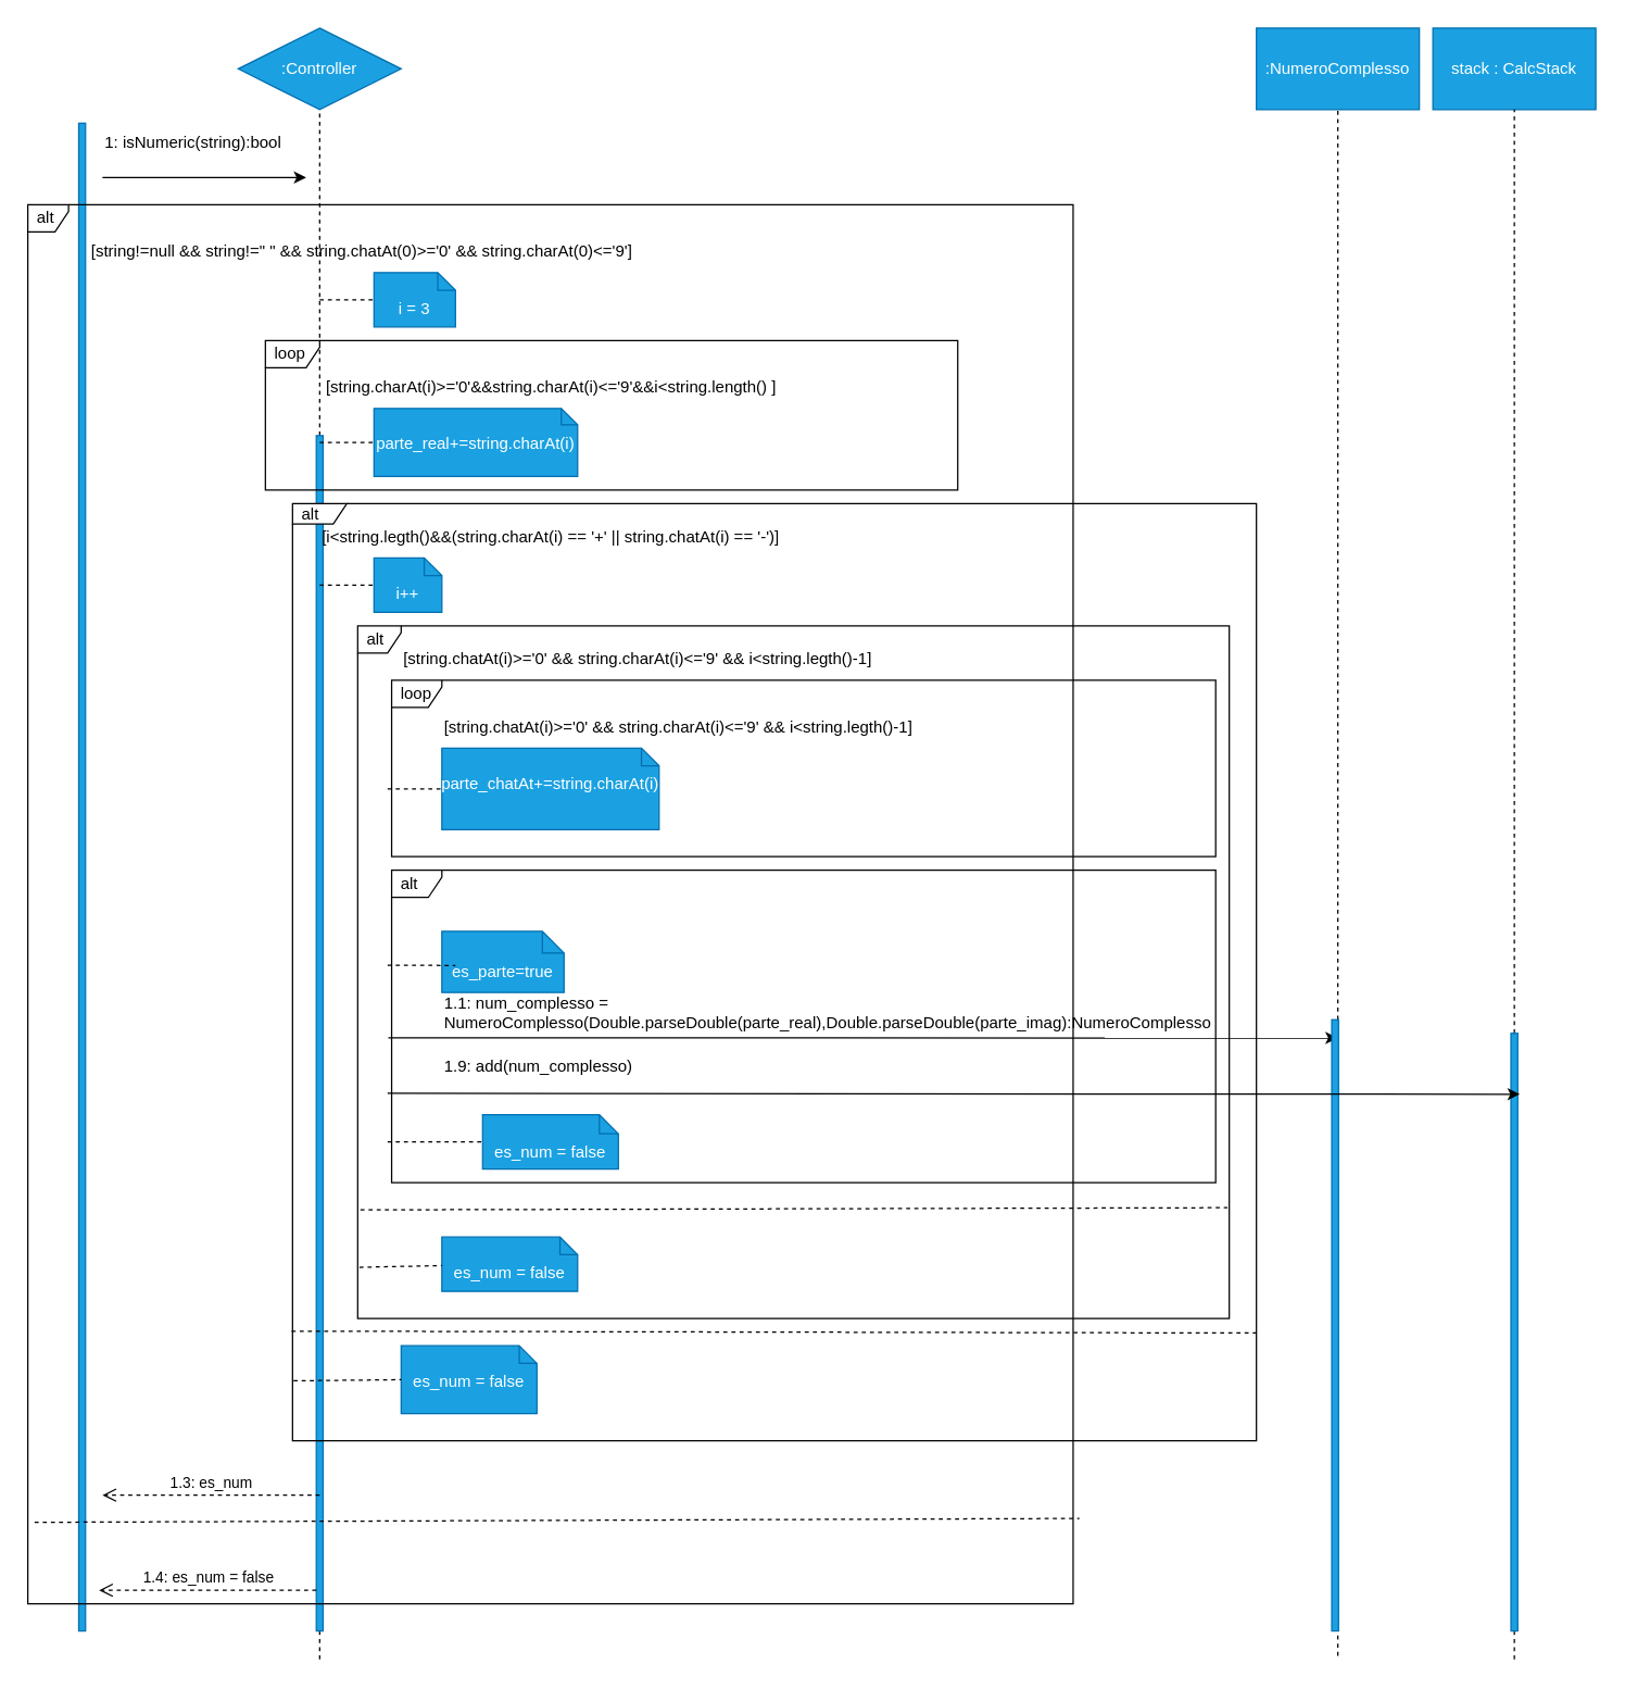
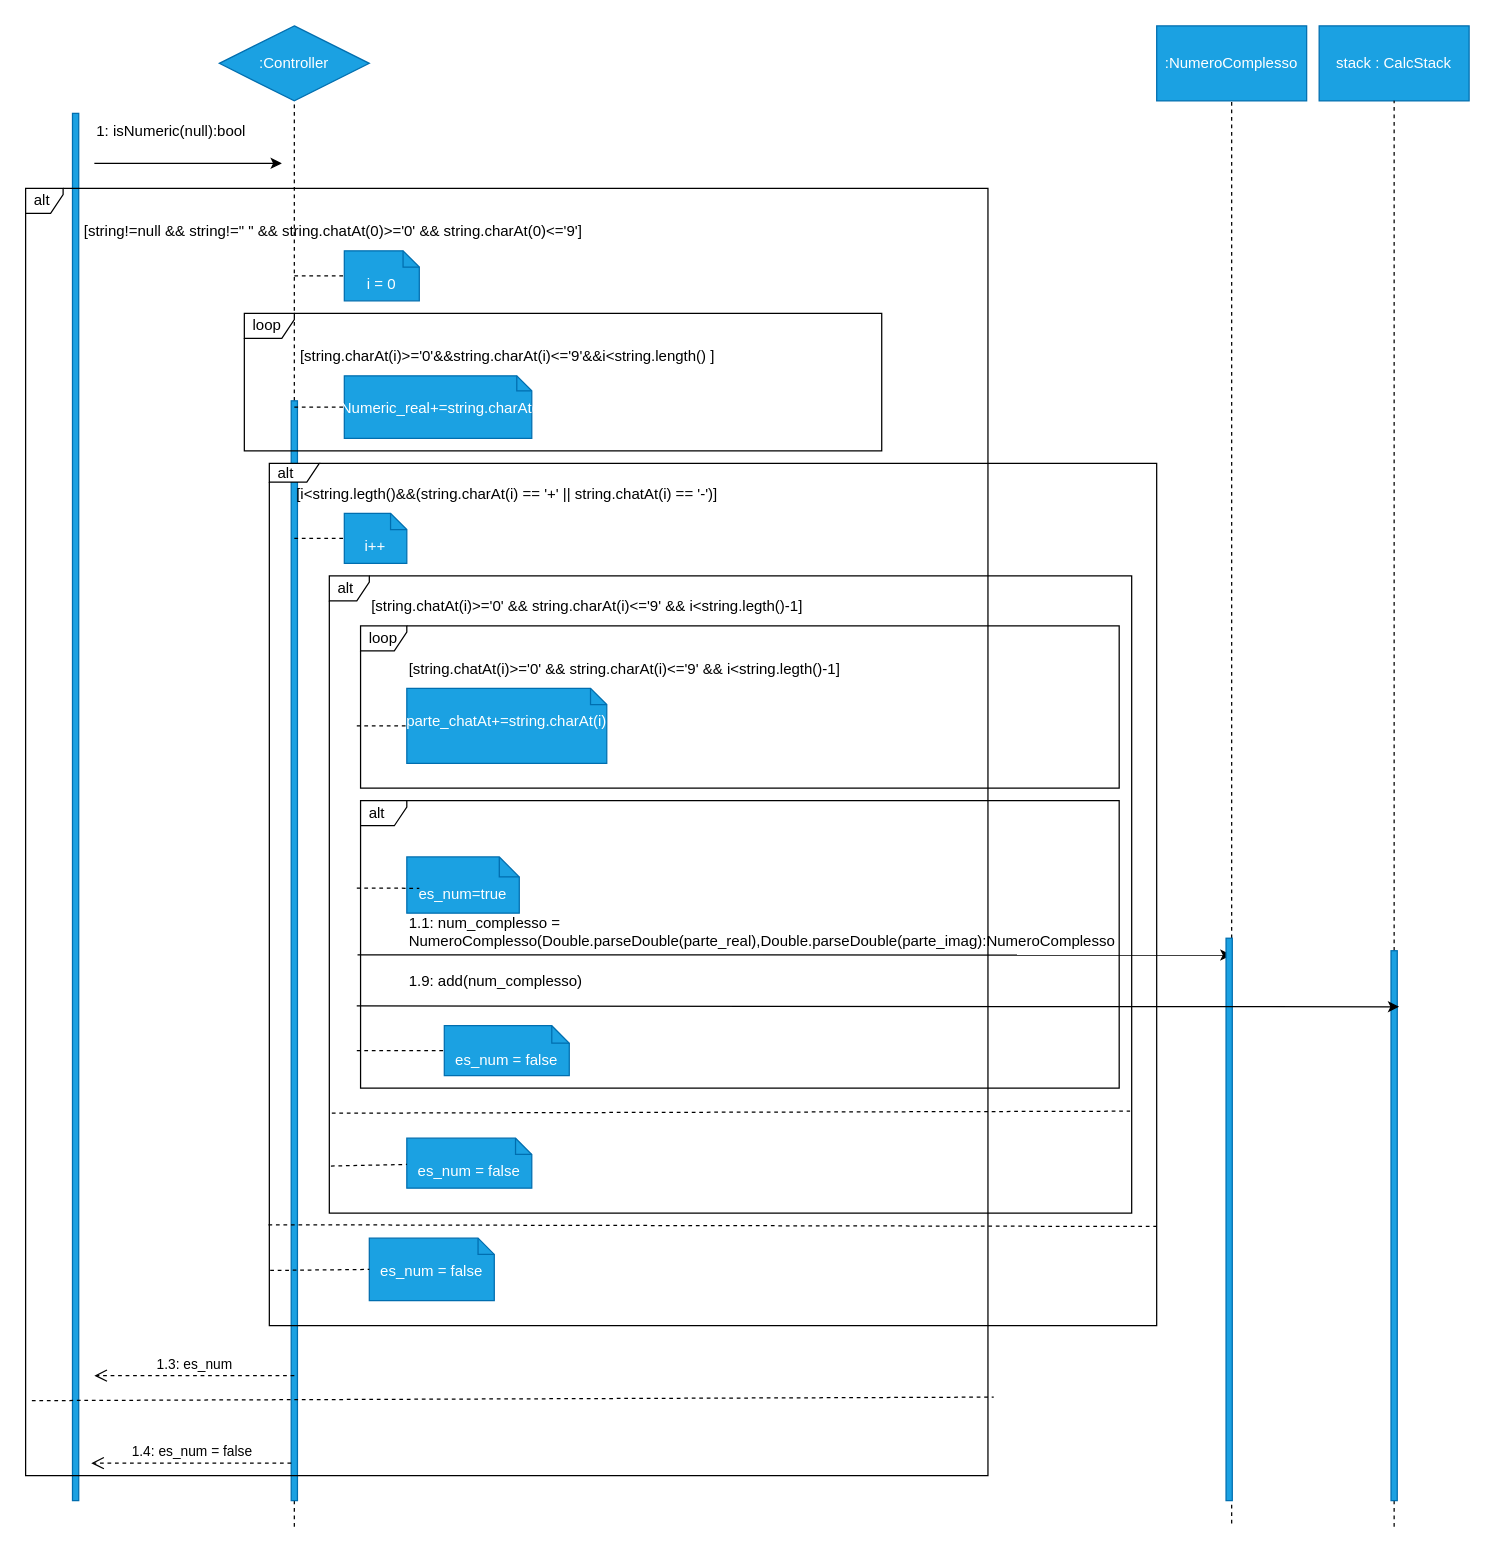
  <mxCell id="0" />
  <mxCell id="1" parent="0" />
  <mxCell id="2" value="" style="html=1;points=[];perimeter=orthogonalPerimeter;fillColor=#1ba1e2;fontColor=#ffffff;strokeColor=#006EAF;" vertex="1" parent="1"><mxGeometry x="57.5" y="90" width="5" height="1110" as="geometry" /></mxCell>
  <mxCell id="3" value="" style="endArrow=classic;html=1;" edge="1" parent="1"><mxGeometry width="50" height="50" relative="1" as="geometry"><mxPoint x="75" y="130" as="sourcePoint" /><mxPoint x="225" y="130" as="targetPoint" /></mxGeometry></mxCell>
- <mxCell id="4" value="1: isNumeric(string):bool&amp;nbsp;" style="text;html=1;strokeColor=none;fillColor=none;align=left;verticalAlign=middle;whiteSpace=wrap;rounded=0;" vertex="1" parent="1"><mxGeometry x="75" y="90" width="240" height="30" as="geometry" /></mxCell>
+ <mxCell id="4" value="1: isNumeric(null):bool&amp;nbsp;" style="text;html=1;strokeColor=none;fillColor=none;align=left;verticalAlign=middle;whiteSpace=wrap;rounded=0;" vertex="1" parent="1"><mxGeometry x="75" y="90" width="240" height="30" as="geometry" /></mxCell>
  <mxCell id="5" value=":Controller" style="rhombus;whiteSpace=wrap;html=1;fillColor=#1ba1e2;fontColor=#ffffff;strokeColor=#006EAF;" vertex="1" parent="1"><mxGeometry x="175" y="20" width="120" height="60" as="geometry" /></mxCell>
  <mxCell id="6" value="" style="endArrow=none;dashed=1;html=1;entryX=0.5;entryY=1;entryDx=0;entryDy=0;startArrow=none;" edge="1" parent="1" source="8" target="5"><mxGeometry width="50" height="50" relative="1" as="geometry"><mxPoint x="235" y="760" as="sourcePoint" /><mxPoint x="355" y="140" as="targetPoint" /></mxGeometry></mxCell>
  <mxCell id="7" value="" style="endArrow=none;dashed=1;html=1;entryX=0.5;entryY=1;entryDx=0;entryDy=0;" edge="1" parent="1" target="8"><mxGeometry width="50" height="50" relative="1" as="geometry"><mxPoint x="235" y="1220.833" as="sourcePoint" /><mxPoint x="235" y="80" as="targetPoint" /></mxGeometry></mxCell>
  <mxCell id="8" value="" style="html=1;points=[];perimeter=orthogonalPerimeter;fillColor=#1ba1e2;fontColor=#ffffff;strokeColor=#006EAF;" vertex="1" parent="1"><mxGeometry x="232.5" y="320" width="5" height="880" as="geometry" /></mxCell>
  <mxCell id="9" value="[string.charAt(i)&amp;gt;='0'&amp;amp;&amp;amp;string.charAt(i)&amp;lt;='9'&amp;amp;&amp;amp;i&amp;lt;string.length() ]" style="text;html=1;strokeColor=none;fillColor=none;align=left;verticalAlign=middle;whiteSpace=wrap;rounded=0;" vertex="1" parent="1"><mxGeometry x="237.5" y="270" width="390" height="30" as="geometry" /></mxCell>
  <mxCell id="10" value="alt" style="shape=umlFrame;whiteSpace=wrap;html=1;width=30;height=20;boundedLbl=1;verticalAlign=middle;align=left;spacingLeft=5;" vertex="1" parent="1"><mxGeometry x="20" y="150" width="770" height="1030" as="geometry" /></mxCell>
  <mxCell id="11" value="loop" style="shape=umlFrame;whiteSpace=wrap;html=1;width=40;height=20;boundedLbl=1;verticalAlign=middle;align=left;spacingLeft=5;" vertex="1" parent="1"><mxGeometry x="195" y="250" width="510" height="110" as="geometry" /></mxCell>
  <mxCell id="12" value="[string!=null &amp;amp;&amp;amp; string!=&quot; &quot; &amp;amp;&amp;amp; string.chatAt(0)&amp;gt;='0' &amp;amp;&amp;amp; string.charAt(0)&amp;lt;='9']" style="text;html=1;strokeColor=none;fillColor=none;align=left;verticalAlign=middle;whiteSpace=wrap;rounded=0;" vertex="1" parent="1"><mxGeometry x="65" y="170" width="540" height="30" as="geometry" /></mxCell>
- <mxCell id="13" value="i = 3" style="shape=note2;boundedLbl=1;whiteSpace=wrap;html=1;size=13;verticalAlign=top;align=center;fillColor=#1ba1e2;fontColor=#ffffff;strokeColor=#006EAF;" vertex="1" parent="1"><mxGeometry x="275" y="200" width="60" height="40" as="geometry" /></mxCell>
+ <mxCell id="13" value="i = 0" style="shape=note2;boundedLbl=1;whiteSpace=wrap;html=1;size=13;verticalAlign=top;align=center;fillColor=#1ba1e2;fontColor=#ffffff;strokeColor=#006EAF;" vertex="1" parent="1"><mxGeometry x="275" y="200" width="60" height="40" as="geometry" /></mxCell>
  <mxCell id="14" value="" style="endArrow=none;dashed=1;html=1;entryX=0;entryY=0.5;entryDx=0;entryDy=0;entryPerimeter=0;" edge="1" parent="1" target="13"><mxGeometry width="50" height="50" relative="1" as="geometry"><mxPoint x="235" y="220" as="sourcePoint" /><mxPoint x="285" y="180" as="targetPoint" /></mxGeometry></mxCell>
- <mxCell id="15" value="parte_real+=string.charAt(i)" style="shape=note2;boundedLbl=1;whiteSpace=wrap;html=1;size=12;verticalAlign=top;align=center;fillColor=#1ba1e2;fontColor=#ffffff;strokeColor=#006EAF;" vertex="1" parent="1"><mxGeometry x="275" y="300" width="150" height="50" as="geometry" /></mxCell>
+ <mxCell id="15" value="isNumeric_real+=string.charAt(i)" style="shape=note2;boundedLbl=1;whiteSpace=wrap;html=1;size=12;verticalAlign=top;align=center;fillColor=#1ba1e2;fontColor=#ffffff;strokeColor=#006EAF;" vertex="1" parent="1"><mxGeometry x="275" y="300" width="150" height="50" as="geometry" /></mxCell>
  <mxCell id="16" value="" style="endArrow=none;dashed=1;html=1;" edge="1" parent="1" target="15"><mxGeometry width="50" height="50" relative="1" as="geometry"><mxPoint x="235" y="325" as="sourcePoint" /><mxPoint x="285" y="280" as="targetPoint" /></mxGeometry></mxCell>
  <mxCell id="17" value="alt" style="shape=umlFrame;whiteSpace=wrap;html=1;width=40;height=15;boundedLbl=1;verticalAlign=middle;align=left;spacingLeft=5;" vertex="1" parent="1"><mxGeometry x="215" y="370" width="710" height="690" as="geometry" /></mxCell>
  <mxCell id="18" value="[i&amp;lt;string.legth()&amp;amp;&amp;amp;(string.charAt(i) == '+' || string.chatAt(i) == '-')]&lt;br&gt;" style="text;html=1;strokeColor=none;fillColor=none;align=left;verticalAlign=middle;whiteSpace=wrap;rounded=0;" vertex="1" parent="1"><mxGeometry x="235" y="380" width="460" height="30" as="geometry" /></mxCell>
  <mxCell id="19" value="alt" style="shape=umlFrame;whiteSpace=wrap;html=1;width=32;height=20;boundedLbl=1;verticalAlign=middle;align=left;spacingLeft=5;" vertex="1" parent="1"><mxGeometry x="263" y="460" width="642" height="510" as="geometry" /></mxCell>
  <mxCell id="20" value="[string.chatAt(i)&amp;gt;='0' &amp;amp;&amp;amp; string.charAt(i)&amp;lt;='9' &amp;amp;&amp;amp; i&amp;lt;string.legth()-1]" style="text;html=1;strokeColor=none;fillColor=none;align=left;verticalAlign=middle;whiteSpace=wrap;rounded=0;" vertex="1" parent="1"><mxGeometry x="295" y="470" width="470" height="30" as="geometry" /></mxCell>
  <mxCell id="21" value="i++" style="shape=note2;boundedLbl=1;whiteSpace=wrap;html=1;size=13;verticalAlign=top;align=center;fillColor=#1ba1e2;fontColor=#ffffff;strokeColor=#006EAF;" vertex="1" parent="1"><mxGeometry x="275" y="410" width="50" height="40" as="geometry" /></mxCell>
  <mxCell id="22" value="" style="endArrow=none;dashed=1;html=1;entryX=0;entryY=0.5;entryDx=0;entryDy=0;entryPerimeter=0;" edge="1" parent="1" target="21"><mxGeometry width="50" height="50" relative="1" as="geometry"><mxPoint x="235" y="430" as="sourcePoint" /><mxPoint x="285" y="390" as="targetPoint" /></mxGeometry></mxCell>
  <mxCell id="23" value="loop" style="shape=umlFrame;whiteSpace=wrap;html=1;width=37;height=20;boundedLbl=1;verticalAlign=middle;align=left;spacingLeft=5;" vertex="1" parent="1"><mxGeometry x="288" y="500" width="607" height="130" as="geometry" /></mxCell>
  <mxCell id="24" value="[string.chatAt(i)&amp;gt;='0' &amp;amp;&amp;amp; string.charAt(i)&amp;lt;='9' &amp;amp;&amp;amp; i&amp;lt;string.legth()-1]" style="text;html=1;strokeColor=none;fillColor=none;align=left;verticalAlign=middle;whiteSpace=wrap;rounded=0;" vertex="1" parent="1"><mxGeometry x="325" y="520" width="430" height="30" as="geometry" /></mxCell>
  <mxCell id="25" value="parte_chatAt+=string.charAt(i)" style="shape=note2;boundedLbl=1;whiteSpace=wrap;html=1;size=13;verticalAlign=top;align=center;fillColor=#1ba1e2;fontColor=#ffffff;strokeColor=#006EAF;" vertex="1" parent="1"><mxGeometry x="325" y="550" width="160" height="60" as="geometry" /></mxCell>
  <mxCell id="26" value="" style="endArrow=none;dashed=1;html=1;" edge="1" parent="1"><mxGeometry width="50" height="50" relative="1" as="geometry"><mxPoint x="285" y="580" as="sourcePoint" /><mxPoint x="325" y="580" as="targetPoint" /></mxGeometry></mxCell>
  <mxCell id="27" value="alt" style="shape=umlFrame;whiteSpace=wrap;html=1;width=37;height=20;boundedLbl=1;verticalAlign=middle;align=left;spacingLeft=5;" vertex="1" parent="1"><mxGeometry x="288" y="640" width="607" height="230" as="geometry" /></mxCell>
- <mxCell id="28" value="es_parte=true" style="shape=note2;boundedLbl=1;whiteSpace=wrap;html=1;size=16;verticalAlign=top;align=center;fillColor=#1ba1e2;fontColor=#ffffff;strokeColor=#006EAF;" vertex="1" parent="1"><mxGeometry x="325" y="685" width="90" height="45" as="geometry" /></mxCell>
+ <mxCell id="28" value="es_num=true" style="shape=note2;boundedLbl=1;whiteSpace=wrap;html=1;size=16;verticalAlign=top;align=center;fillColor=#1ba1e2;fontColor=#ffffff;strokeColor=#006EAF;" vertex="1" parent="1"><mxGeometry x="325" y="685" width="90" height="45" as="geometry" /></mxCell>
  <mxCell id="29" value="" style="endArrow=none;dashed=1;html=1;entryX=0.111;entryY=0.556;entryDx=0;entryDy=0;entryPerimeter=0;" edge="1" parent="1" target="28"><mxGeometry width="50" height="50" relative="1" as="geometry"><mxPoint x="285" y="710" as="sourcePoint" /><mxPoint x="335" y="660" as="targetPoint" /></mxGeometry></mxCell>
  <mxCell id="30" value="" style="endArrow=classic;html=1;exitX=-0.004;exitY=0.536;exitDx=0;exitDy=0;exitPerimeter=0;entryX=0.869;entryY=0.03;entryDx=0;entryDy=0;entryPerimeter=0;movable=1;resizable=1;rotatable=1;deletable=1;editable=1;connectable=1;" edge="1" parent="1" source="27" target="35"><mxGeometry width="50" height="50" relative="1" as="geometry"><mxPoint x="365" y="840" as="sourcePoint" /><mxPoint x="415" y="790" as="targetPoint" /></mxGeometry></mxCell>
  <mxCell id="31" value="1.1: num_complesso =&amp;nbsp; NumeroComplesso(Double.parseDouble(parte_real),Double.parseDouble(parte_imag):NumeroComplesso" style="text;html=1;strokeColor=none;fillColor=none;align=left;verticalAlign=middle;whiteSpace=wrap;rounded=0;" vertex="1" parent="1"><mxGeometry x="325" y="730" width="560" height="30" as="geometry" /></mxCell>
  <mxCell id="32" value=":NumeroComplesso" style="rounded=0;whiteSpace=wrap;html=1;fillColor=#1ba1e2;fontColor=#ffffff;strokeColor=#006EAF;" vertex="1" parent="1"><mxGeometry x="925" y="20" width="120" height="60" as="geometry" /></mxCell>
  <mxCell id="33" value="" style="endArrow=none;dashed=1;html=1;startArrow=none;" edge="1" parent="1" source="35"><mxGeometry width="50" height="50" relative="1" as="geometry"><mxPoint x="985" y="1218.333" as="sourcePoint" /><mxPoint x="985" y="80" as="targetPoint" /></mxGeometry></mxCell>
  <mxCell id="34" value="" style="endArrow=none;dashed=1;html=1;" edge="1" parent="1" target="35"><mxGeometry width="50" height="50" relative="1" as="geometry"><mxPoint x="985" y="1218.333" as="sourcePoint" /><mxPoint x="985" y="80" as="targetPoint" /></mxGeometry></mxCell>
  <mxCell id="35" value="" style="html=1;points=[];perimeter=orthogonalPerimeter;fillColor=#1ba1e2;fontColor=#ffffff;strokeColor=#006EAF;" vertex="1" parent="1"><mxGeometry x="980.5" y="750" width="5" height="450" as="geometry" /></mxCell>
  <mxCell id="36" value="1.9: add(num_complesso)&amp;nbsp;" style="text;html=1;strokeColor=none;fillColor=none;align=left;verticalAlign=middle;whiteSpace=wrap;rounded=0;" vertex="1" parent="1"><mxGeometry x="325" y="770" width="550" height="30" as="geometry" /></mxCell>
  <mxCell id="37" value="stack : CalcStack" style="rounded=0;whiteSpace=wrap;html=1;fillColor=#1ba1e2;fontColor=#ffffff;strokeColor=#006EAF;" vertex="1" parent="1"><mxGeometry x="1055" y="20" width="120" height="60" as="geometry" /></mxCell>
  <mxCell id="38" value="" style="endArrow=none;dashed=1;html=1;startArrow=none;" edge="1" parent="1" source="40"><mxGeometry width="50" height="50" relative="1" as="geometry"><mxPoint x="1115" y="1220.833" as="sourcePoint" /><mxPoint x="1115" y="80" as="targetPoint" /></mxGeometry></mxCell>
  <mxCell id="39" value="" style="endArrow=none;dashed=1;html=1;" edge="1" parent="1" target="40"><mxGeometry width="50" height="50" relative="1" as="geometry"><mxPoint x="1115" y="1220.833" as="sourcePoint" /><mxPoint x="1115" y="80" as="targetPoint" /></mxGeometry></mxCell>
  <mxCell id="40" value="" style="html=1;points=[];perimeter=orthogonalPerimeter;fillColor=#1ba1e2;fontColor=#ffffff;strokeColor=#006EAF;" vertex="1" parent="1"><mxGeometry x="1112.5" y="760" width="5" height="440" as="geometry" /></mxCell>
  <mxCell id="41" value="" style="endArrow=classic;html=1;entryX=1.302;entryY=0.102;entryDx=0;entryDy=0;entryPerimeter=0;exitX=-0.005;exitY=0.714;exitDx=0;exitDy=0;exitPerimeter=0;movable=1;resizable=1;rotatable=1;deletable=1;editable=1;connectable=1;" edge="1" parent="1" source="27" target="40"><mxGeometry width="50" height="50" relative="1" as="geometry"><mxPoint x="335" y="810" as="sourcePoint" /><mxPoint x="385" y="760" as="targetPoint" /></mxGeometry></mxCell>
  <mxCell id="42" value="" style="endArrow=none;dashed=1;html=1;entryX=1.006;entryY=0.939;entryDx=0;entryDy=0;entryPerimeter=0;" edge="1" parent="1" target="10"><mxGeometry width="50" height="50" relative="1" as="geometry"><mxPoint x="25" y="1120" as="sourcePoint" /><mxPoint x="75" y="1070" as="targetPoint" /></mxGeometry></mxCell>
  <mxCell id="43" value="1.4: es_num = false" style="endArrow=open;startArrow=none;endFill=0;startFill=0;endSize=8;html=1;verticalAlign=bottom;dashed=1;labelBackgroundColor=none;" edge="1" parent="1"><mxGeometry width="160" relative="1" as="geometry"><mxPoint x="232.5" y="1170" as="sourcePoint" /><mxPoint x="72.5" y="1170" as="targetPoint" /></mxGeometry></mxCell>
  <mxCell id="44" value="1.3: es_num" style="endArrow=open;startArrow=none;endFill=0;startFill=0;endSize=8;html=1;verticalAlign=bottom;dashed=1;labelBackgroundColor=none;" edge="1" parent="1"><mxGeometry width="160" relative="1" as="geometry"><mxPoint x="235" y="1100" as="sourcePoint" /><mxPoint x="75" y="1100" as="targetPoint" /></mxGeometry></mxCell>
  <mxCell id="45" value="" style="endArrow=none;dashed=1;html=1;entryX=1.002;entryY=0.885;entryDx=0;entryDy=0;entryPerimeter=0;exitX=-0.001;exitY=0.883;exitDx=0;exitDy=0;exitPerimeter=0;" edge="1" parent="1" source="17" target="17"><mxGeometry width="50" height="50" relative="1" as="geometry"><mxPoint x="215" y="1000" as="sourcePoint" /><mxPoint x="265" y="950" as="targetPoint" /></mxGeometry></mxCell>
  <mxCell id="46" value="es_num = false" style="shape=note2;boundedLbl=1;whiteSpace=wrap;html=1;size=13;verticalAlign=top;align=center;fillColor=#1ba1e2;fontColor=#ffffff;strokeColor=#006EAF;" vertex="1" parent="1"><mxGeometry x="295" y="990" width="100" height="50" as="geometry" /></mxCell>
  <mxCell id="47" value="" style="endArrow=none;dashed=1;html=1;entryX=0;entryY=0.5;entryDx=0;entryDy=0;entryPerimeter=0;exitX=0.001;exitY=0.936;exitDx=0;exitDy=0;exitPerimeter=0;" edge="1" parent="1" source="17" target="46"><mxGeometry width="50" height="50" relative="1" as="geometry"><mxPoint x="215" y="1030" as="sourcePoint" /><mxPoint x="265" y="980" as="targetPoint" /></mxGeometry></mxCell>
  <mxCell id="48" value="" style="endArrow=none;dashed=1;html=1;entryX=0.998;entryY=0.84;entryDx=0;entryDy=0;entryPerimeter=0;" edge="1" parent="1" target="19"><mxGeometry width="50" height="50" relative="1" as="geometry"><mxPoint x="265" y="890" as="sourcePoint" /><mxPoint x="315" y="840" as="targetPoint" /></mxGeometry></mxCell>
  <mxCell id="49" value="es_num = false" style="shape=note2;boundedLbl=1;whiteSpace=wrap;html=1;size=13;verticalAlign=top;align=center;fillColor=#1ba1e2;fontColor=#ffffff;strokeColor=#006EAF;" vertex="1" parent="1"><mxGeometry x="325" y="910" width="100" height="40" as="geometry" /></mxCell>
  <mxCell id="50" value="" style="endArrow=none;dashed=1;html=1;exitX=0.002;exitY=0.926;exitDx=0;exitDy=0;exitPerimeter=0;" edge="1" parent="1" source="19" target="49"><mxGeometry width="50" height="50" relative="1" as="geometry"><mxPoint x="265" y="940" as="sourcePoint" /><mxPoint x="315" y="890" as="targetPoint" /></mxGeometry></mxCell>
  <mxCell id="51" value="es_num = false" style="shape=note2;boundedLbl=1;whiteSpace=wrap;html=1;size=14;verticalAlign=top;align=center;fillColor=#1ba1e2;fontColor=#ffffff;strokeColor=#006EAF;" vertex="1" parent="1"><mxGeometry x="355" y="820" width="100" height="40" as="geometry" /></mxCell>
  <mxCell id="52" value="" style="endArrow=none;dashed=1;html=1;entryX=0;entryY=0.5;entryDx=0;entryDy=0;entryPerimeter=0;" edge="1" parent="1" target="51"><mxGeometry width="50" height="50" relative="1" as="geometry"><mxPoint x="285" y="840" as="sourcePoint" /><mxPoint x="335" y="800" as="targetPoint" /></mxGeometry></mxCell>
